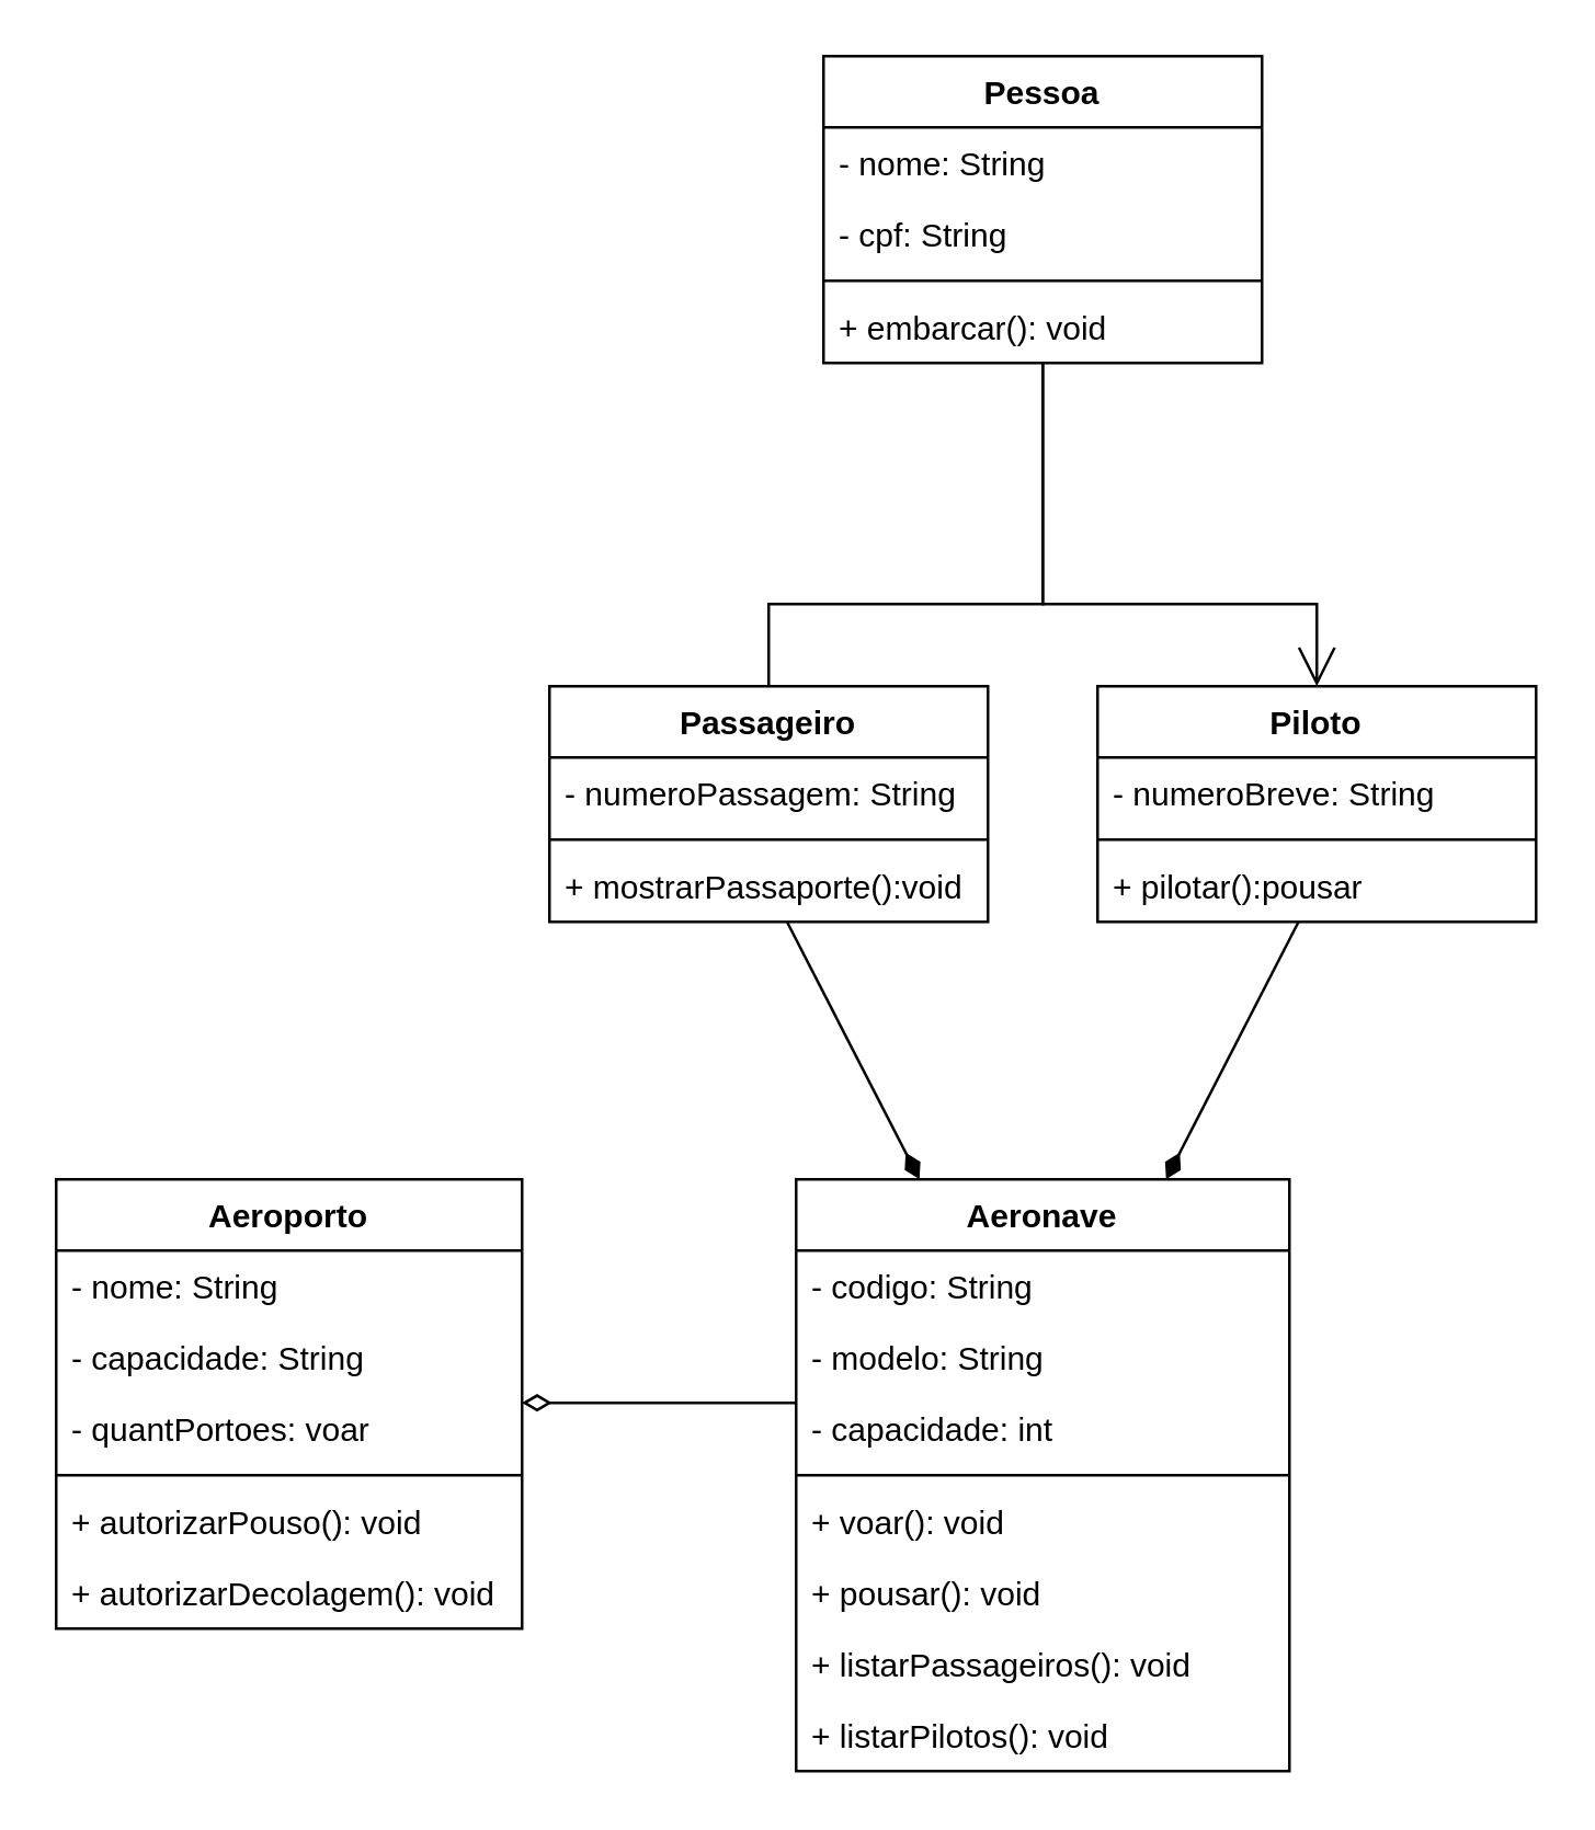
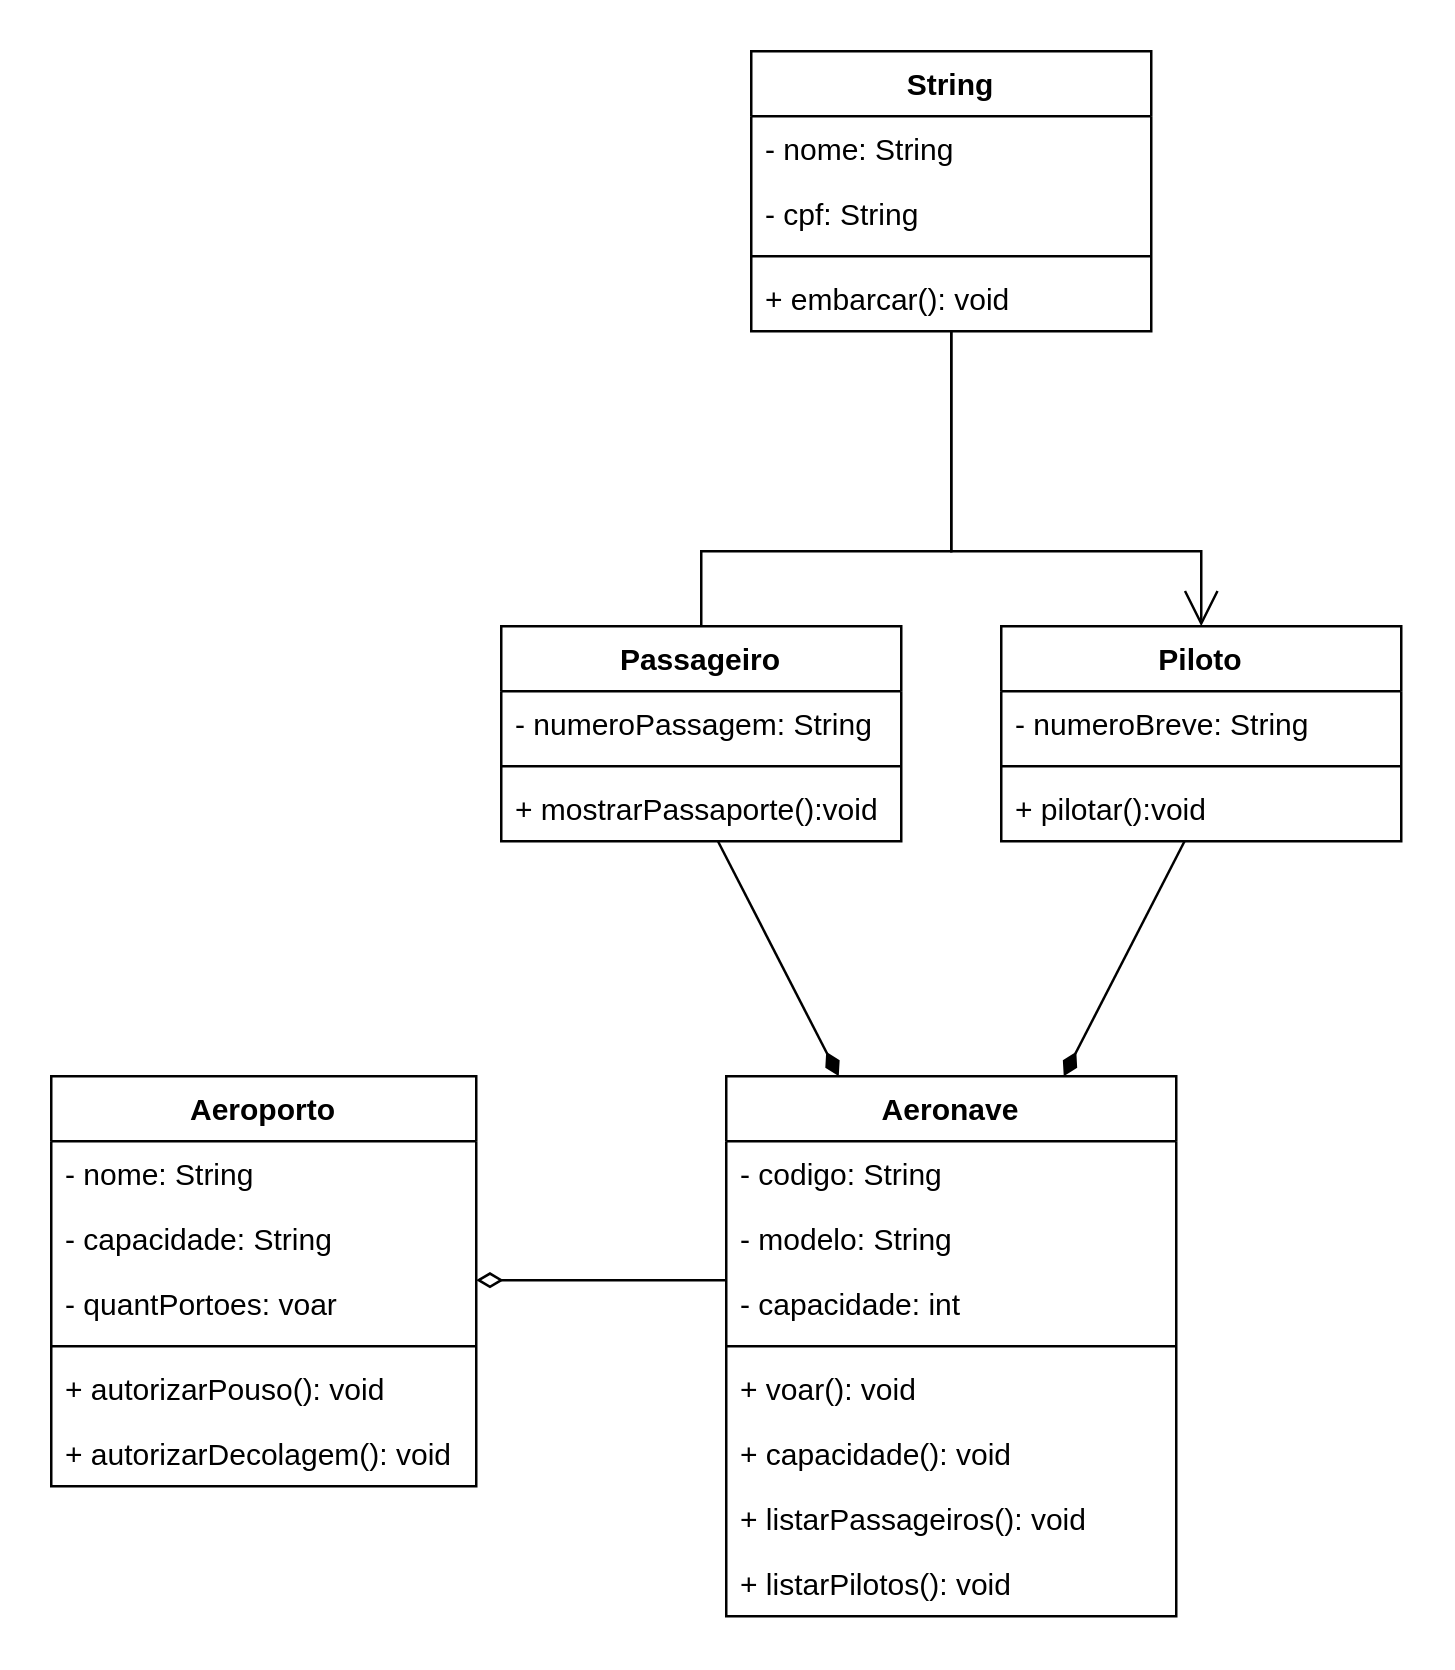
  <mxCell id="0" />
  <mxCell id="1" parent="0" />
- <mxCell id="2" value="Pessoa" style="swimlane;fontStyle=1;align=center;verticalAlign=top;childLayout=stackLayout;horizontal=1;startSize=26;horizontalStack=0;resizeParent=1;resizeParentMax=0;resizeLast=0;collapsible=1;marginBottom=0;whiteSpace=wrap;html=1;" vertex="1" parent="1"><mxGeometry x="300" y="20" width="160" height="112" as="geometry" /></mxCell>
+ <mxCell id="2" value="String" style="swimlane;fontStyle=1;align=center;verticalAlign=top;childLayout=stackLayout;horizontal=1;startSize=26;horizontalStack=0;resizeParent=1;resizeParentMax=0;resizeLast=0;collapsible=1;marginBottom=0;whiteSpace=wrap;html=1;" vertex="1" parent="1"><mxGeometry x="300" y="20" width="160" height="112" as="geometry" /></mxCell>
  <mxCell id="3" value="- nome: String" style="text;strokeColor=none;fillColor=none;align=left;verticalAlign=top;spacingLeft=4;spacingRight=4;overflow=hidden;rotatable=0;points=[[0,0.5],[1,0.5]];portConstraint=eastwest;whiteSpace=wrap;html=1;" vertex="1" parent="2"><mxGeometry y="26" width="160" height="26" as="geometry" /></mxCell>
  <mxCell id="4" value="- cpf: String" style="text;strokeColor=none;fillColor=none;align=left;verticalAlign=top;spacingLeft=4;spacingRight=4;overflow=hidden;rotatable=0;points=[[0,0.5],[1,0.5]];portConstraint=eastwest;whiteSpace=wrap;html=1;" vertex="1" parent="2"><mxGeometry y="52" width="160" height="26" as="geometry" /></mxCell>
  <mxCell id="5" value="" style="line;strokeWidth=1;fillColor=none;align=left;verticalAlign=middle;spacingTop=-1;spacingLeft=3;spacingRight=3;rotatable=0;labelPosition=right;points=[];portConstraint=eastwest;strokeColor=inherit;" vertex="1" parent="2"><mxGeometry y="78" width="160" height="8" as="geometry" /></mxCell>
  <mxCell id="6" value="+ embarcar(): void" style="text;strokeColor=none;fillColor=none;align=left;verticalAlign=top;spacingLeft=4;spacingRight=4;overflow=hidden;rotatable=0;points=[[0,0.5],[1,0.5]];portConstraint=eastwest;whiteSpace=wrap;html=1;" vertex="1" parent="2"><mxGeometry y="86" width="160" height="26" as="geometry" /></mxCell>
  <mxCell id="7" value="Passageiro" style="swimlane;fontStyle=1;align=center;verticalAlign=top;childLayout=stackLayout;horizontal=1;startSize=26;horizontalStack=0;resizeParent=1;resizeParentMax=0;resizeLast=0;collapsible=1;marginBottom=0;whiteSpace=wrap;html=1;" vertex="1" parent="1"><mxGeometry x="200" y="250" width="160" height="86" as="geometry" /></mxCell>
  <mxCell id="8" value="- numeroPassagem: String" style="text;strokeColor=none;fillColor=none;align=left;verticalAlign=top;spacingLeft=4;spacingRight=4;overflow=hidden;rotatable=0;points=[[0,0.5],[1,0.5]];portConstraint=eastwest;whiteSpace=wrap;html=1;" vertex="1" parent="7"><mxGeometry y="26" width="160" height="26" as="geometry" /></mxCell>
  <mxCell id="9" value="" style="line;strokeWidth=1;fillColor=none;align=left;verticalAlign=middle;spacingTop=-1;spacingLeft=3;spacingRight=3;rotatable=0;labelPosition=right;points=[];portConstraint=eastwest;strokeColor=inherit;" vertex="1" parent="7"><mxGeometry y="52" width="160" height="8" as="geometry" /></mxCell>
  <mxCell id="10" value="+ mostrarPassaporte():void" style="text;strokeColor=none;fillColor=none;align=left;verticalAlign=top;spacingLeft=4;spacingRight=4;overflow=hidden;rotatable=0;points=[[0,0.5],[1,0.5]];portConstraint=eastwest;whiteSpace=wrap;html=1;" vertex="1" parent="7"><mxGeometry y="60" width="160" height="26" as="geometry" /></mxCell>
  <mxCell id="11" value="Piloto" style="swimlane;fontStyle=1;align=center;verticalAlign=top;childLayout=stackLayout;horizontal=1;startSize=26;horizontalStack=0;resizeParent=1;resizeParentMax=0;resizeLast=0;collapsible=1;marginBottom=0;whiteSpace=wrap;html=1;" vertex="1" parent="1"><mxGeometry x="400" y="250" width="160" height="86" as="geometry" /></mxCell>
  <mxCell id="12" value="- numeroBreve: String" style="text;strokeColor=none;fillColor=none;align=left;verticalAlign=top;spacingLeft=4;spacingRight=4;overflow=hidden;rotatable=0;points=[[0,0.5],[1,0.5]];portConstraint=eastwest;whiteSpace=wrap;html=1;" vertex="1" parent="11"><mxGeometry y="26" width="160" height="26" as="geometry" /></mxCell>
  <mxCell id="13" value="" style="line;strokeWidth=1;fillColor=none;align=left;verticalAlign=middle;spacingTop=-1;spacingLeft=3;spacingRight=3;rotatable=0;labelPosition=right;points=[];portConstraint=eastwest;strokeColor=inherit;" vertex="1" parent="11"><mxGeometry y="52" width="160" height="8" as="geometry" /></mxCell>
- <mxCell id="14" value="+ pilotar():pousar" style="text;strokeColor=none;fillColor=none;align=left;verticalAlign=top;spacingLeft=4;spacingRight=4;overflow=hidden;rotatable=0;points=[[0,0.5],[1,0.5]];portConstraint=eastwest;whiteSpace=wrap;html=1;" vertex="1" parent="11"><mxGeometry y="60" width="160" height="26" as="geometry" /></mxCell>
+ <mxCell id="14" value="+ pilotar():void" style="text;strokeColor=none;fillColor=none;align=left;verticalAlign=top;spacingLeft=4;spacingRight=4;overflow=hidden;rotatable=0;points=[[0,0.5],[1,0.5]];portConstraint=eastwest;whiteSpace=wrap;html=1;" vertex="1" parent="11"><mxGeometry y="60" width="160" height="26" as="geometry" /></mxCell>
  <mxCell id="15" value="" style="endArrow=none;endFill=1;endSize=12;html=1;rounded=0;entryX=0.5;entryY=0;entryDx=0;entryDy=0;" edge="1" parent="1" source="6" target="7"><mxGeometry width="160" relative="1" as="geometry"><mxPoint x="380" y="140" as="sourcePoint" /><mxPoint x="650" y="140" as="targetPoint" /><Array as="points"><mxPoint x="380" y="220" /><mxPoint x="280" y="220" /></Array></mxGeometry></mxCell>
  <mxCell id="16" value="" style="endArrow=open;endFill=1;endSize=12;html=1;rounded=0;entryX=0.5;entryY=0;entryDx=0;entryDy=0;" edge="1" parent="1" source="6" target="11"><mxGeometry width="160" relative="1" as="geometry"><mxPoint x="410" y="170" as="sourcePoint" /><mxPoint x="300" y="260" as="targetPoint" /><Array as="points"><mxPoint x="380" y="220" /><mxPoint x="480" y="220" /></Array></mxGeometry></mxCell>
  <mxCell id="17" value="Aeronave" style="swimlane;fontStyle=1;align=center;verticalAlign=top;childLayout=stackLayout;horizontal=1;startSize=26;horizontalStack=0;resizeParent=1;resizeParentMax=0;resizeLast=0;collapsible=1;marginBottom=0;whiteSpace=wrap;html=1;" vertex="1" parent="1"><mxGeometry x="290" y="430" width="180" height="216" as="geometry" /></mxCell>
  <mxCell id="18" value="- codigo: String" style="text;strokeColor=none;fillColor=none;align=left;verticalAlign=top;spacingLeft=4;spacingRight=4;overflow=hidden;rotatable=0;points=[[0,0.5],[1,0.5]];portConstraint=eastwest;whiteSpace=wrap;html=1;" vertex="1" parent="17"><mxGeometry y="26" width="180" height="26" as="geometry" /></mxCell>
  <mxCell id="19" value="- modelo: String" style="text;strokeColor=none;fillColor=none;align=left;verticalAlign=top;spacingLeft=4;spacingRight=4;overflow=hidden;rotatable=0;points=[[0,0.5],[1,0.5]];portConstraint=eastwest;whiteSpace=wrap;html=1;" vertex="1" parent="17"><mxGeometry y="52" width="180" height="26" as="geometry" /></mxCell>
  <mxCell id="20" value="- capacidade: int" style="text;strokeColor=none;fillColor=none;align=left;verticalAlign=top;spacingLeft=4;spacingRight=4;overflow=hidden;rotatable=0;points=[[0,0.5],[1,0.5]];portConstraint=eastwest;whiteSpace=wrap;html=1;" vertex="1" parent="17"><mxGeometry y="78" width="180" height="26" as="geometry" /></mxCell>
  <mxCell id="21" value="" style="line;strokeWidth=1;fillColor=none;align=left;verticalAlign=middle;spacingTop=-1;spacingLeft=3;spacingRight=3;rotatable=0;labelPosition=right;points=[];portConstraint=eastwest;strokeColor=inherit;" vertex="1" parent="17"><mxGeometry y="104" width="180" height="8" as="geometry" /></mxCell>
  <mxCell id="22" value="+ voar(): void" style="text;strokeColor=none;fillColor=none;align=left;verticalAlign=top;spacingLeft=4;spacingRight=4;overflow=hidden;rotatable=0;points=[[0,0.5],[1,0.5]];portConstraint=eastwest;whiteSpace=wrap;html=1;" vertex="1" parent="17"><mxGeometry y="112" width="180" height="26" as="geometry" /></mxCell>
- <mxCell id="23" value="+ pousar(): void" style="text;strokeColor=none;fillColor=none;align=left;verticalAlign=top;spacingLeft=4;spacingRight=4;overflow=hidden;rotatable=0;points=[[0,0.5],[1,0.5]];portConstraint=eastwest;whiteSpace=wrap;html=1;" vertex="1" parent="17"><mxGeometry y="138" width="180" height="26" as="geometry" /></mxCell>
+ <mxCell id="23" value="+ capacidade(): void" style="text;strokeColor=none;fillColor=none;align=left;verticalAlign=top;spacingLeft=4;spacingRight=4;overflow=hidden;rotatable=0;points=[[0,0.5],[1,0.5]];portConstraint=eastwest;whiteSpace=wrap;html=1;" vertex="1" parent="17"><mxGeometry y="138" width="180" height="26" as="geometry" /></mxCell>
  <mxCell id="24" value="+ listarPassageiros(): void" style="text;strokeColor=none;fillColor=none;align=left;verticalAlign=top;spacingLeft=4;spacingRight=4;overflow=hidden;rotatable=0;points=[[0,0.5],[1,0.5]];portConstraint=eastwest;whiteSpace=wrap;html=1;" vertex="1" parent="17"><mxGeometry y="164" width="180" height="26" as="geometry" /></mxCell>
  <mxCell id="25" value="+ listarPilotos(): void" style="text;strokeColor=none;fillColor=none;align=left;verticalAlign=top;spacingLeft=4;spacingRight=4;overflow=hidden;rotatable=0;points=[[0,0.5],[1,0.5]];portConstraint=eastwest;whiteSpace=wrap;html=1;" vertex="1" parent="17"><mxGeometry y="190" width="180" height="26" as="geometry" /></mxCell>
  <mxCell id="26" value="&lt;div&gt;Aeroporto&lt;/div&gt;" style="swimlane;fontStyle=1;align=center;verticalAlign=top;childLayout=stackLayout;horizontal=1;startSize=26;horizontalStack=0;resizeParent=1;resizeParentMax=0;resizeLast=0;collapsible=1;marginBottom=0;whiteSpace=wrap;html=1;" vertex="1" parent="1"><mxGeometry x="20" y="430" width="170" height="164" as="geometry" /></mxCell>
  <mxCell id="27" value="- nome: String" style="text;strokeColor=none;fillColor=none;align=left;verticalAlign=top;spacingLeft=4;spacingRight=4;overflow=hidden;rotatable=0;points=[[0,0.5],[1,0.5]];portConstraint=eastwest;whiteSpace=wrap;html=1;" vertex="1" parent="26"><mxGeometry y="26" width="170" height="26" as="geometry" /></mxCell>
  <mxCell id="28" value="- capacidade: String" style="text;strokeColor=none;fillColor=none;align=left;verticalAlign=top;spacingLeft=4;spacingRight=4;overflow=hidden;rotatable=0;points=[[0,0.5],[1,0.5]];portConstraint=eastwest;whiteSpace=wrap;html=1;" vertex="1" parent="26"><mxGeometry y="52" width="170" height="26" as="geometry" /></mxCell>
  <mxCell id="29" value="- quantPortoes: voar" style="text;strokeColor=none;fillColor=none;align=left;verticalAlign=top;spacingLeft=4;spacingRight=4;overflow=hidden;rotatable=0;points=[[0,0.5],[1,0.5]];portConstraint=eastwest;whiteSpace=wrap;html=1;" vertex="1" parent="26"><mxGeometry y="78" width="170" height="26" as="geometry" /></mxCell>
  <mxCell id="30" value="" style="line;strokeWidth=1;fillColor=none;align=left;verticalAlign=middle;spacingTop=-1;spacingLeft=3;spacingRight=3;rotatable=0;labelPosition=right;points=[];portConstraint=eastwest;strokeColor=inherit;" vertex="1" parent="26"><mxGeometry y="104" width="170" height="8" as="geometry" /></mxCell>
  <mxCell id="31" value="+ autorizarPouso(): void" style="text;strokeColor=none;fillColor=none;align=left;verticalAlign=top;spacingLeft=4;spacingRight=4;overflow=hidden;rotatable=0;points=[[0,0.5],[1,0.5]];portConstraint=eastwest;whiteSpace=wrap;html=1;" vertex="1" parent="26"><mxGeometry y="112" width="170" height="26" as="geometry" /></mxCell>
  <mxCell id="32" value="+ autorizarDecolagem(): void" style="text;strokeColor=none;fillColor=none;align=left;verticalAlign=top;spacingLeft=4;spacingRight=4;overflow=hidden;rotatable=0;points=[[0,0.5],[1,0.5]];portConstraint=eastwest;whiteSpace=wrap;html=1;" vertex="1" parent="26"><mxGeometry y="138" width="170" height="26" as="geometry" /></mxCell>
  <mxCell id="33" value="" style="endArrow=none;startArrow=diamondThin;endFill=0;startFill=0;html=1;verticalAlign=bottom;labelBackgroundColor=none;strokeWidth=1;startSize=8;endSize=8;rounded=0;exitX=1;exitY=0.5;exitDx=0;exitDy=0;entryX=0;entryY=0.5;entryDx=0;entryDy=0;" edge="1" parent="1"><mxGeometry width="160" relative="1" as="geometry"><mxPoint x="190" y="511.58" as="sourcePoint" /><mxPoint x="290" y="511.58" as="targetPoint" /></mxGeometry></mxCell>
  <mxCell id="34" value="" style="endArrow=none;startArrow=diamondThin;endFill=0;startFill=1;html=1;verticalAlign=bottom;labelBackgroundColor=none;strokeWidth=1;startSize=8;endSize=8;rounded=0;exitX=0.25;exitY=0;exitDx=0;exitDy=0;" edge="1" parent="1" source="17" target="10"><mxGeometry width="160" relative="1" as="geometry"><mxPoint x="230" y="360" as="sourcePoint" /><mxPoint x="340" y="370" as="targetPoint" /></mxGeometry></mxCell>
  <mxCell id="35" value="" style="endArrow=none;startArrow=diamondThin;endFill=0;startFill=1;html=1;verticalAlign=bottom;labelBackgroundColor=none;strokeWidth=1;startSize=8;endSize=8;rounded=0;exitX=0.75;exitY=0;exitDx=0;exitDy=0;" edge="1" parent="1" source="17" target="14"><mxGeometry width="160" relative="1" as="geometry"><mxPoint x="240" y="370" as="sourcePoint" /><mxPoint x="480" y="360" as="targetPoint" /></mxGeometry></mxCell>
